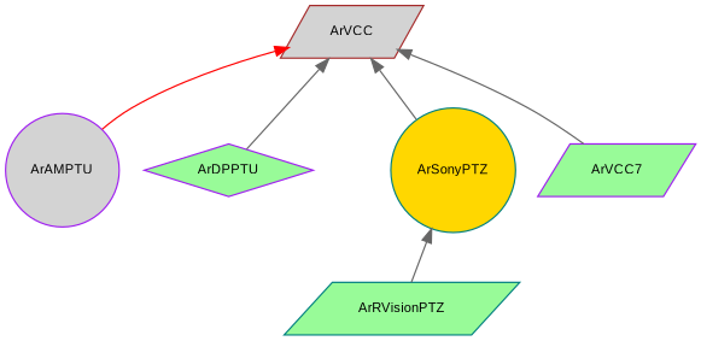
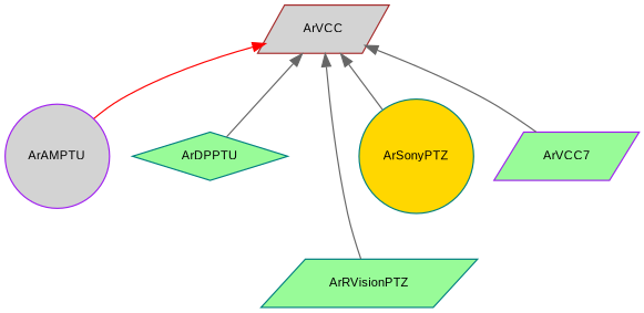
  digraph {
    fontname="Liberation Sans"
    node [color=purple fillcolor=palegreen fontname="Liberation Sans" fontsize=10 shape=parallelogram style=filled]
    edge [color=gray40 dir=back fontname="Liberation Sans" fontsize=10 labelfontname=FreeSans labelfontsize=10 style=solid]
    n1 [color=brown fillcolor=lightgrey fontcolor=black height=0.2 label=ArVCC width=0.4]
    n2 [fillcolor=lightgrey height=0.2 label=ArAMPTU shape=circle width=0.4]
-   n3 [height=0.2 label=ArDPPTU shape=diamond width=0.4]
+   n3 [color=teal height=0.2 label=ArDPPTU shape=diamond width=0.4]
    n4 [color=teal height=0.2 label=ArRVisionPTZ width=0.4]
    n5 [color=teal fillcolor=gold height=0.2 label=ArSonyPTZ shape=circle width=0.4]
    n6 [height=0.2 label=ArVCC7 width=0.4]
    n1 -> n2 [color=red]
    n1 -> n3
-   n5 -> n4
+   n1 -> n4
    n1 -> n5
    n1 -> n6
  }
